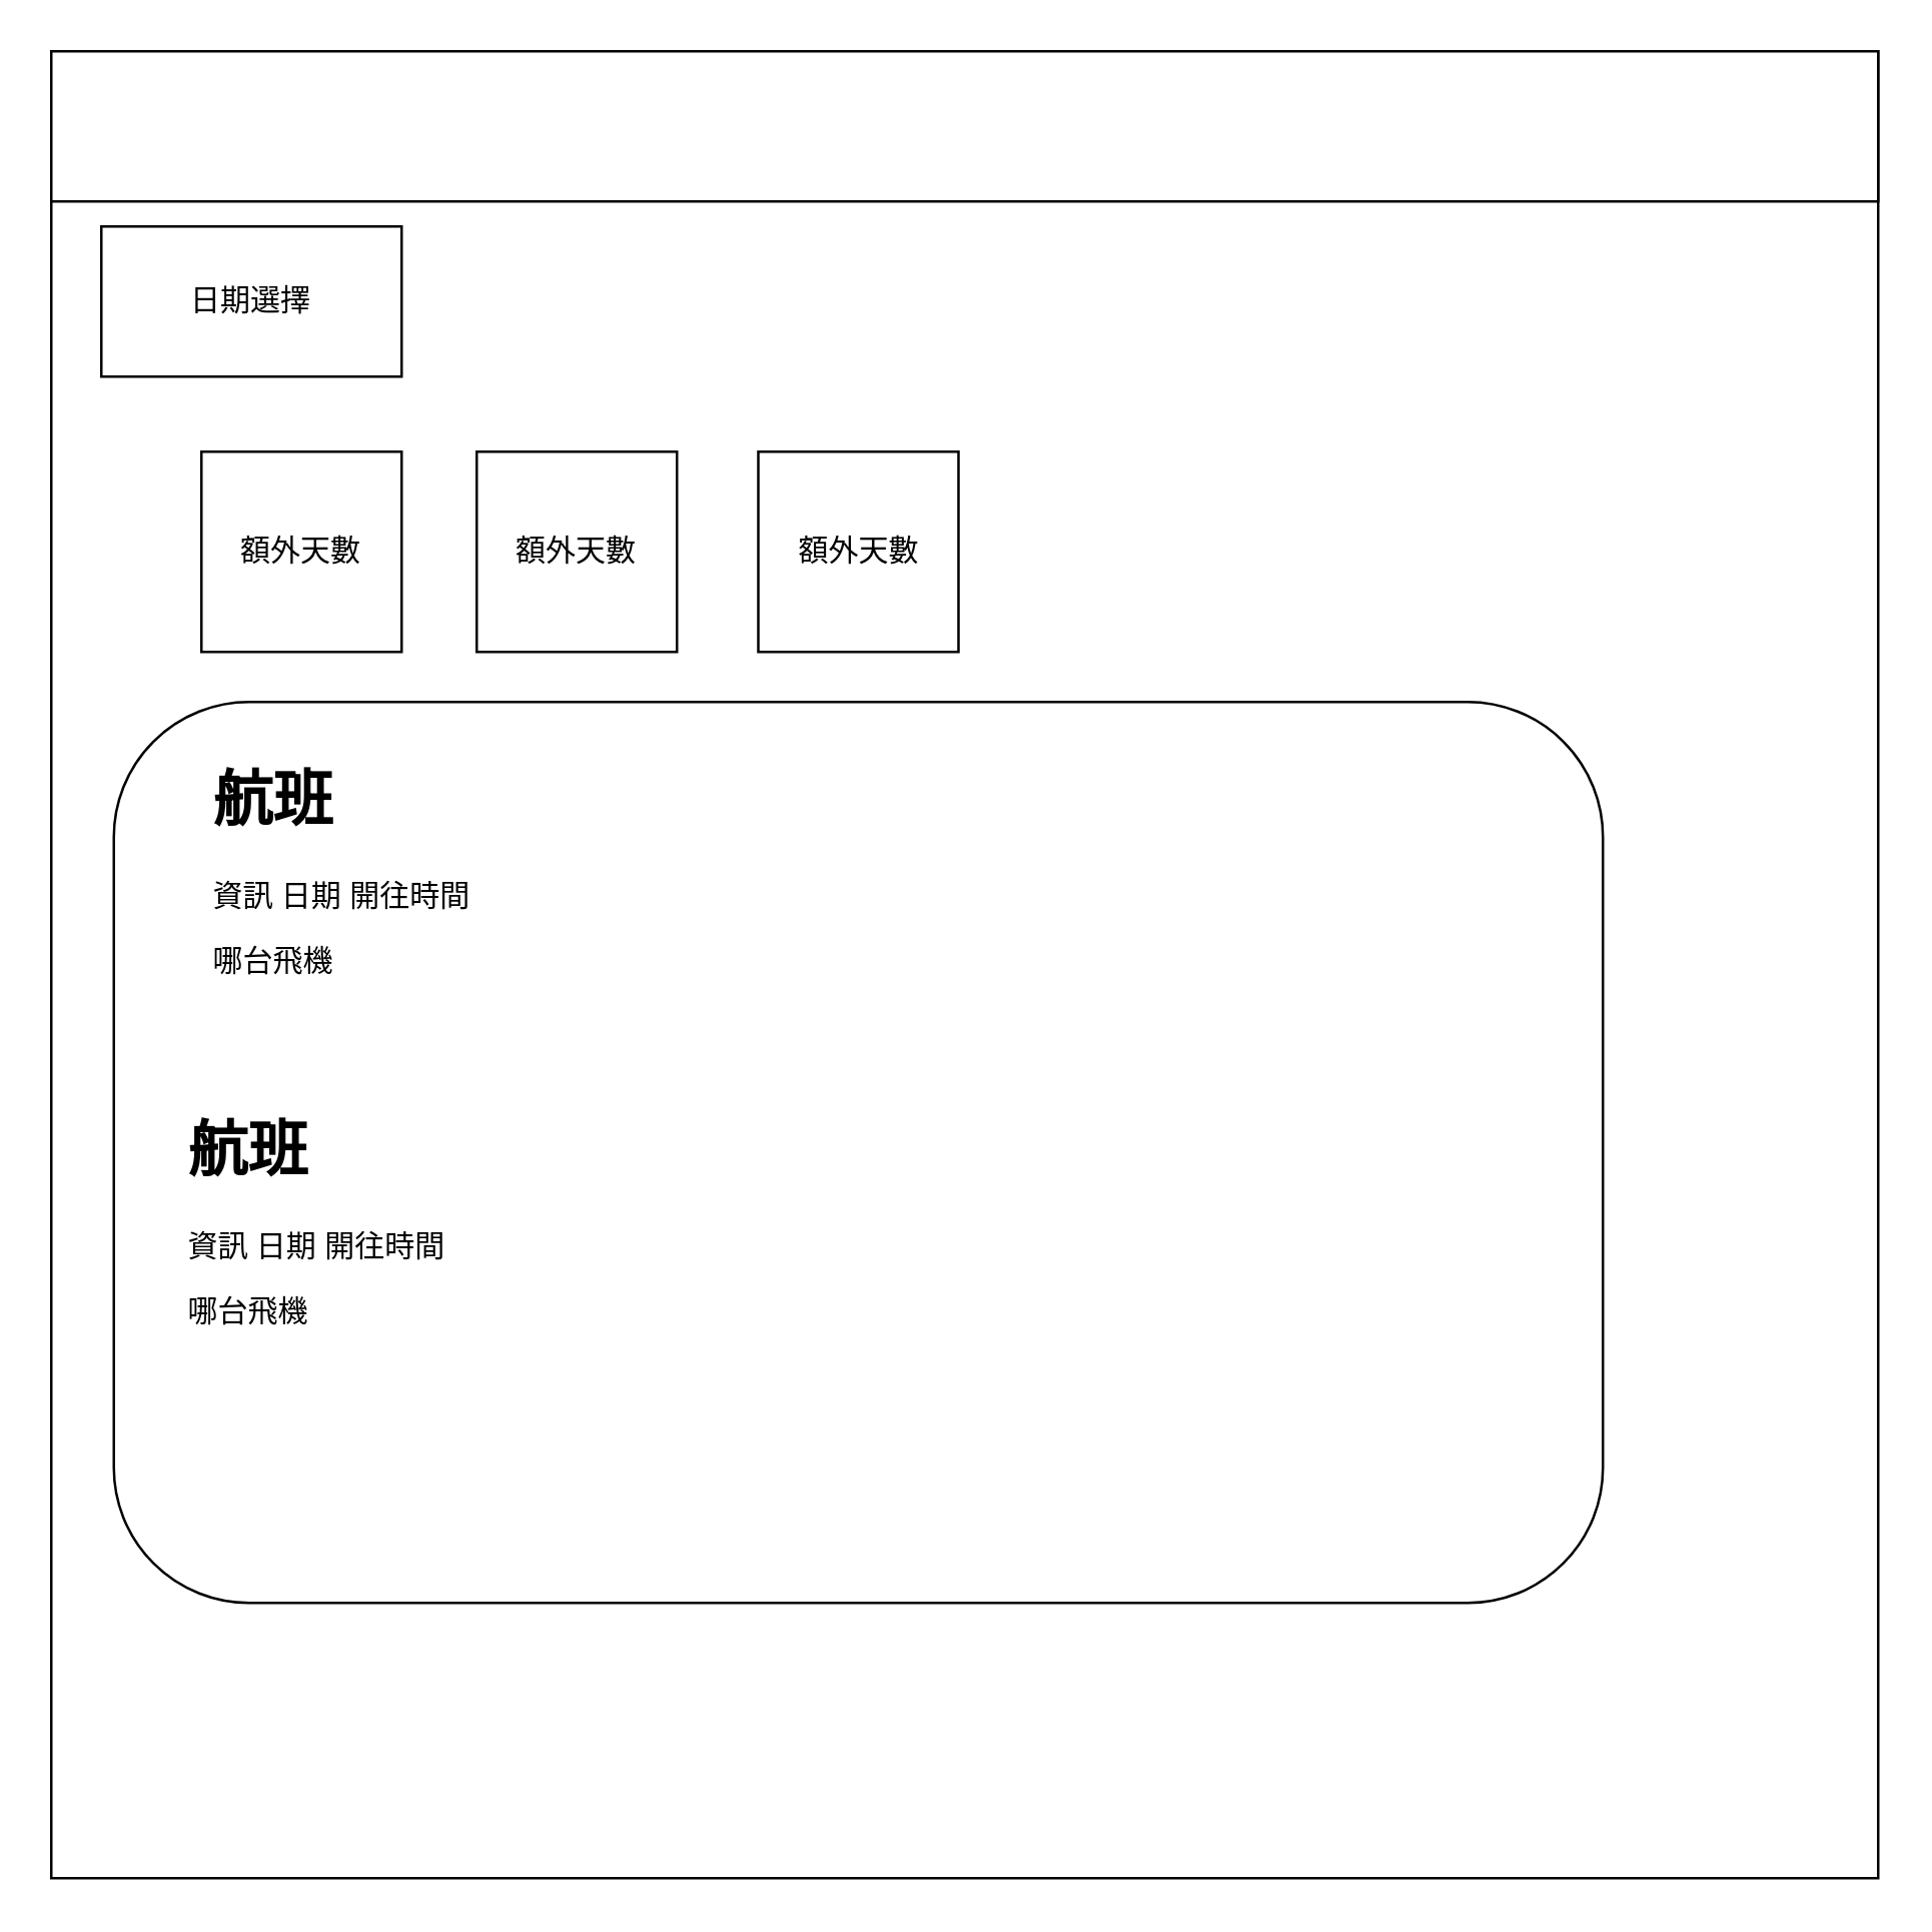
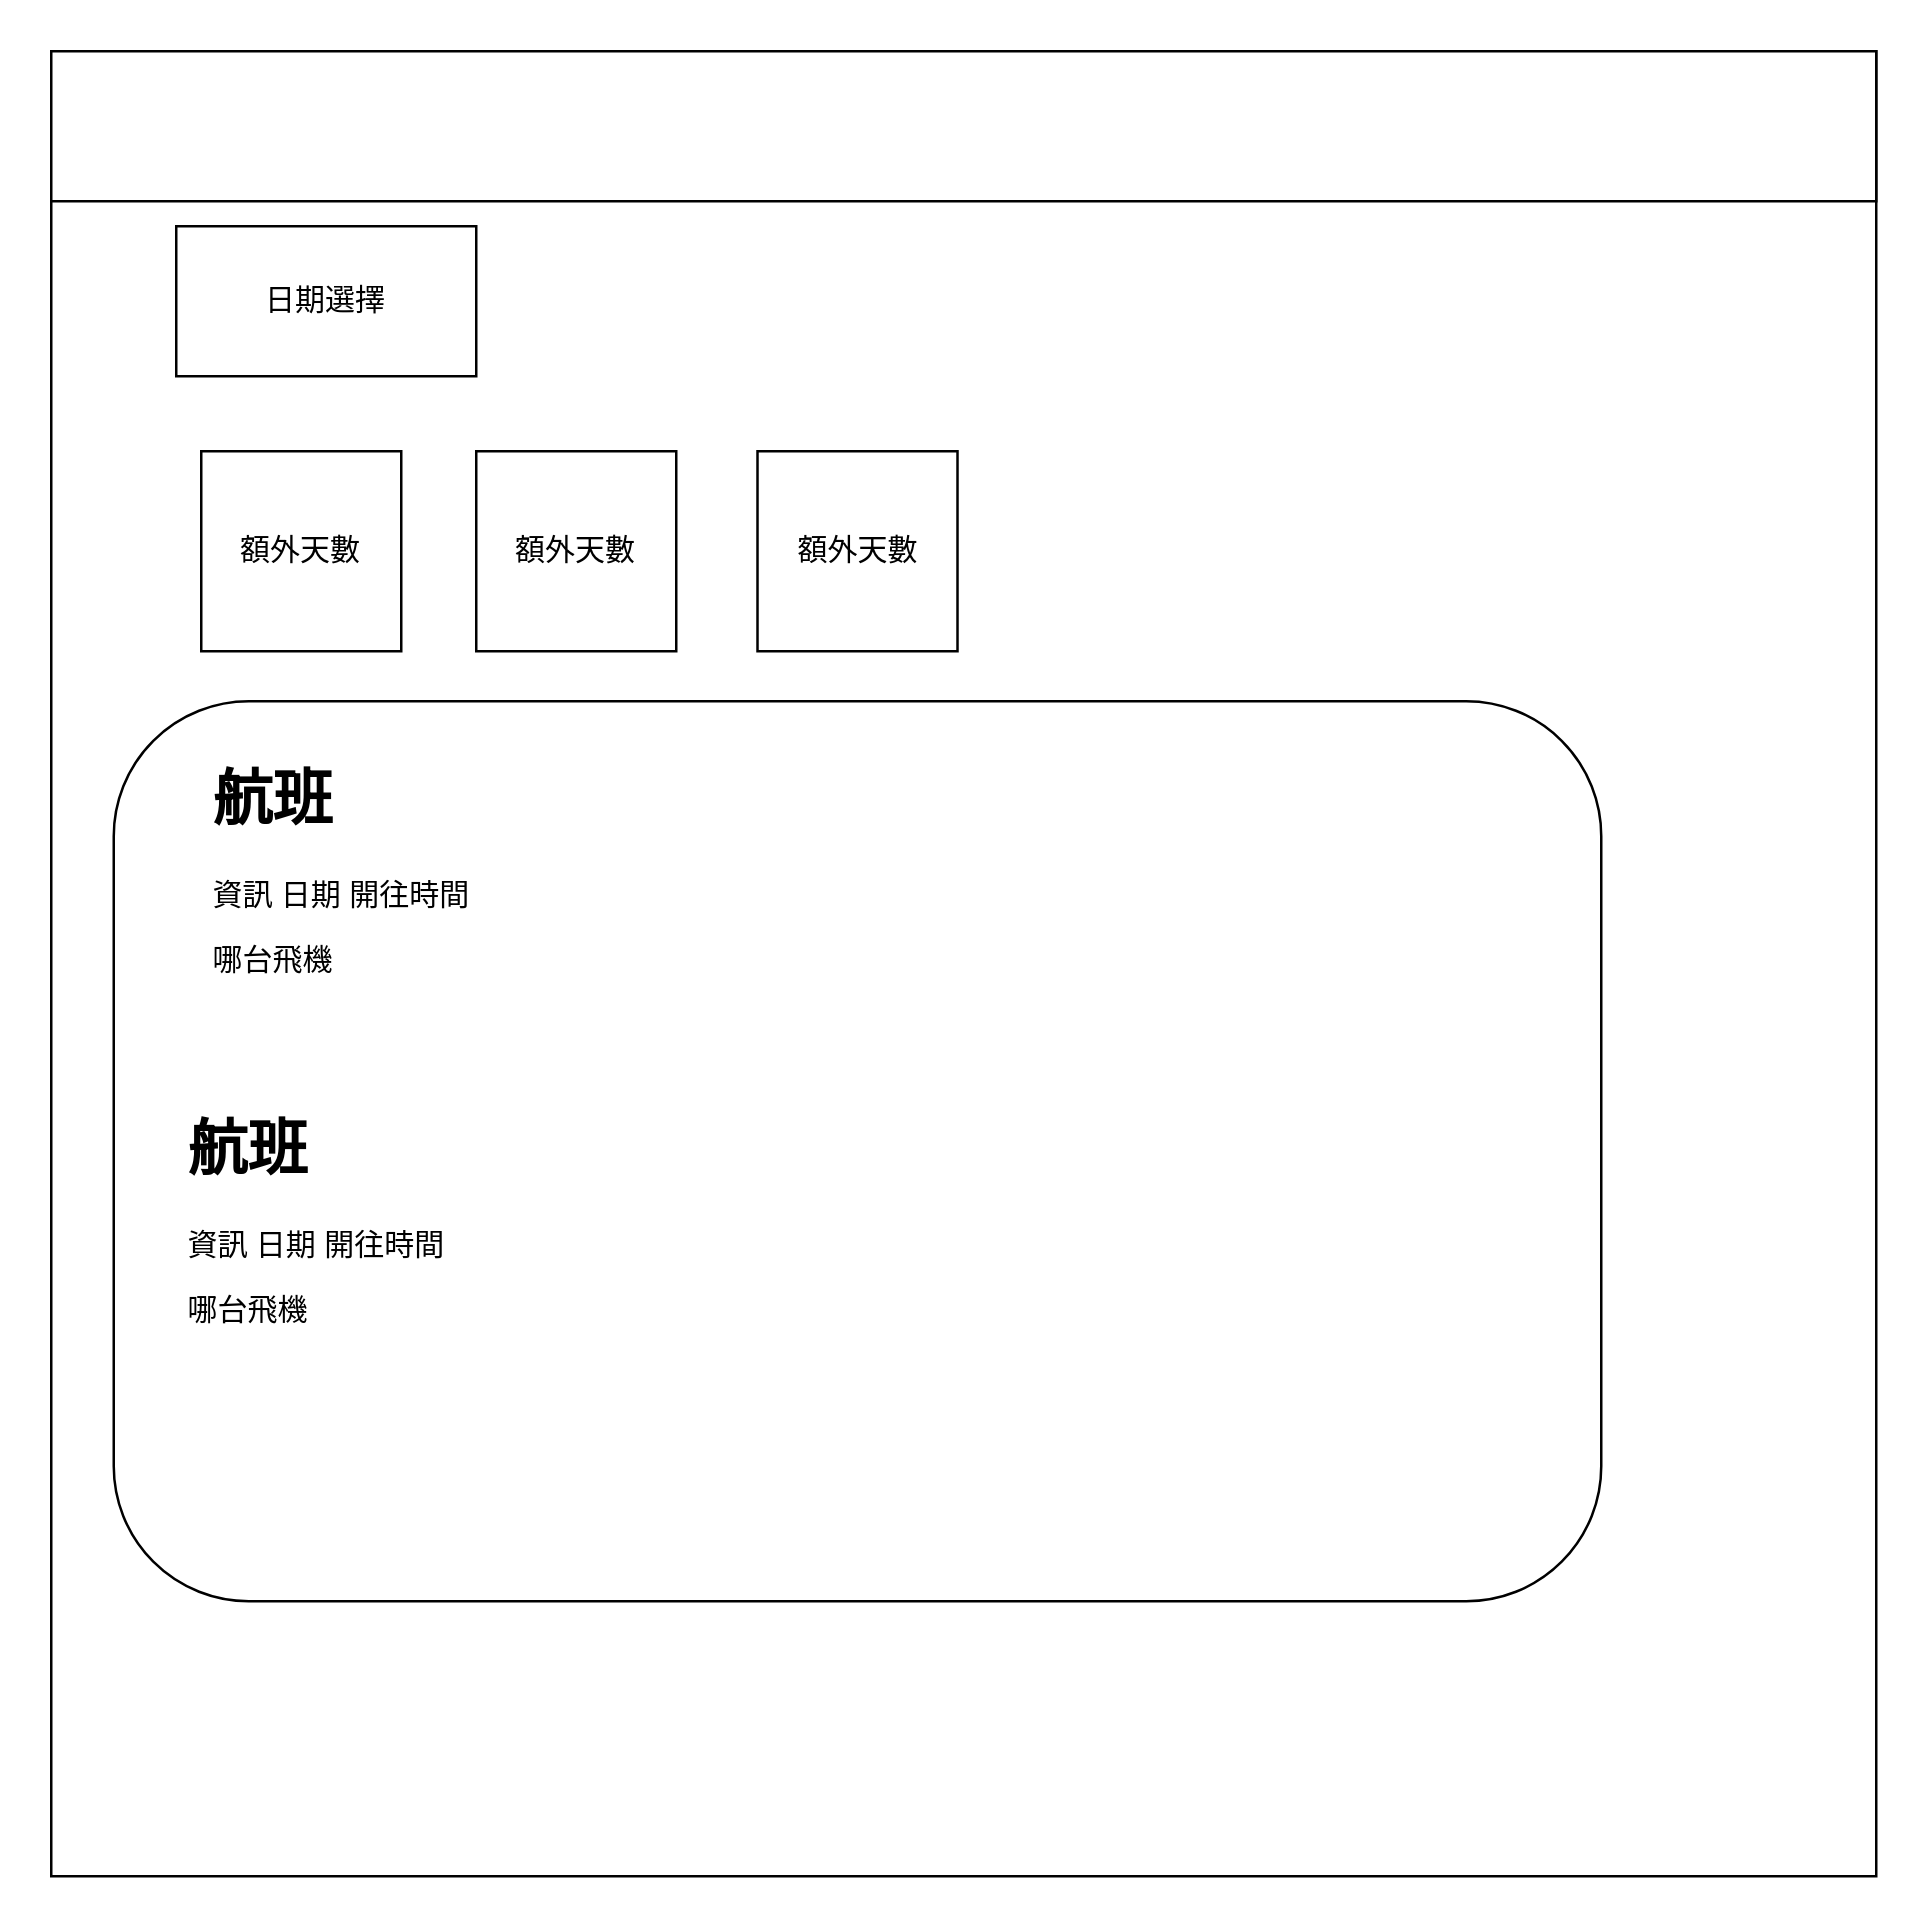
  <mxCell id="0" />
  <mxCell id="1" parent="0" />
  <mxCell id="2" value="" style="rounded=0;whiteSpace=wrap;html=1;" vertex="1" parent="1"><mxGeometry x="340" y="370" width="120" height="60" as="geometry" /></mxCell>
  <mxCell id="3" value="" style="whiteSpace=wrap;html=1;aspect=fixed;" vertex="1" parent="1"><mxGeometry x="20" y="20" width="730" height="730" as="geometry" /></mxCell>
  <mxCell id="4" value="額外天數" style="whiteSpace=wrap;html=1;aspect=fixed;" vertex="1" parent="1"><mxGeometry x="80" y="180" width="80" height="80" as="geometry" /></mxCell>
  <mxCell id="5" value="額外天數" style="whiteSpace=wrap;html=1;aspect=fixed;" vertex="1" parent="1"><mxGeometry x="190" y="180" width="80" height="80" as="geometry" /></mxCell>
  <mxCell id="6" value="額外天數" style="whiteSpace=wrap;html=1;aspect=fixed;" vertex="1" parent="1"><mxGeometry x="302.5" y="180" width="80" height="80" as="geometry" /></mxCell>
- <mxCell id="7" value="日期選擇" style="rounded=0;whiteSpace=wrap;html=1;" vertex="1" parent="1"><mxGeometry x="40" y="90" width="120" height="60" as="geometry" /></mxCell>
+ <mxCell id="7" value="日期選擇" style="rounded=0;whiteSpace=wrap;html=1;" vertex="1" parent="1"><mxGeometry x="70" y="90" width="120" height="60" as="geometry" /></mxCell>
  <mxCell id="8" value="" style="rounded=1;whiteSpace=wrap;html=1;" vertex="1" parent="1"><mxGeometry x="45" y="280" width="595" height="360" as="geometry" /></mxCell>
  <mxCell id="9" value="&lt;h1&gt;航班&lt;/h1&gt;&lt;p&gt;資訊 日期 開往時間&amp;nbsp;&lt;/p&gt;&lt;p&gt;哪台飛機&lt;/p&gt;" style="text;html=1;strokeColor=none;fillColor=none;spacing=5;spacingTop=-20;whiteSpace=wrap;overflow=hidden;rounded=0;" vertex="1" parent="1"><mxGeometry x="80" y="300" width="190" height="120" as="geometry" /></mxCell>
  <mxCell id="10" value="&lt;h1&gt;航班&lt;/h1&gt;&lt;p&gt;資訊 日期 開往時間&amp;nbsp;&lt;/p&gt;&lt;p&gt;哪台飛機&lt;/p&gt;" style="text;html=1;strokeColor=none;fillColor=none;spacing=5;spacingTop=-20;whiteSpace=wrap;overflow=hidden;rounded=0;" vertex="1" parent="1"><mxGeometry x="70" y="440" width="190" height="120" as="geometry" /></mxCell>
  <mxCell id="11" value="" style="rounded=0;whiteSpace=wrap;html=1;" vertex="1" parent="1"><mxGeometry x="20" y="20" width="730" height="60" as="geometry" /></mxCell>
